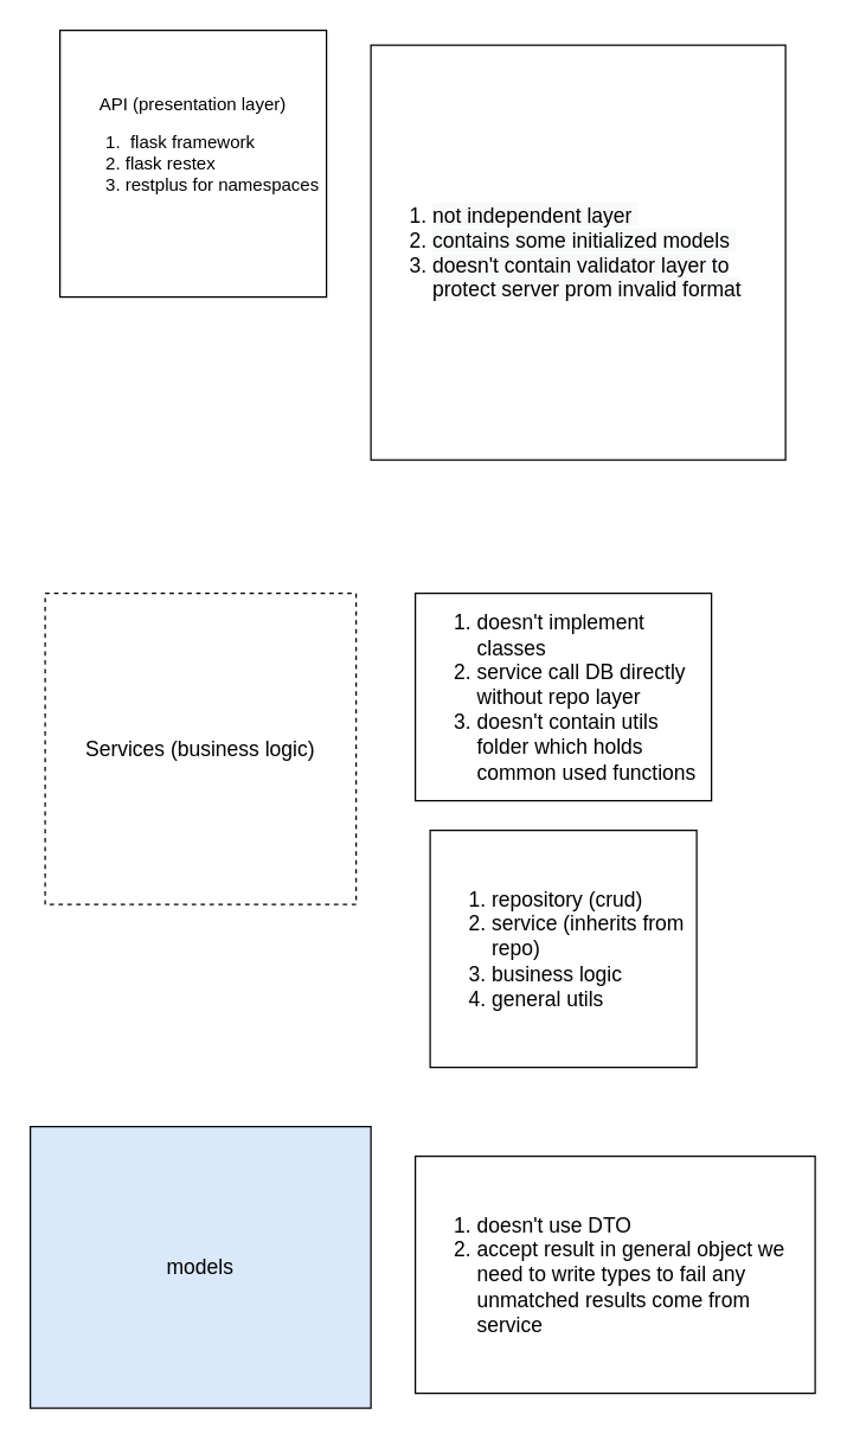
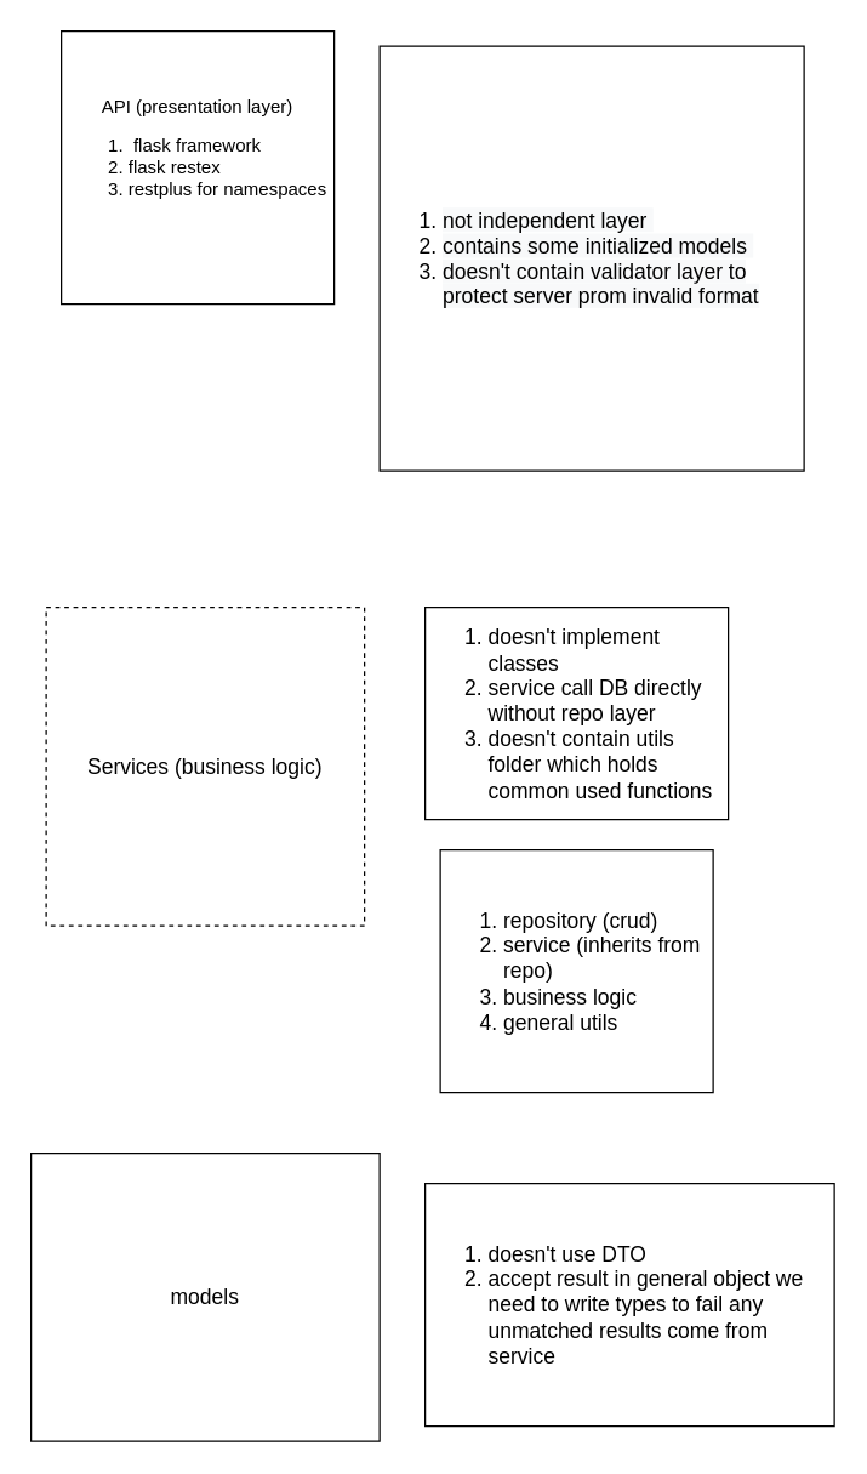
  <mxCell id="0" />
  <mxCell id="1" parent="0" />
  <mxCell id="2" value="API (presentation layer)&lt;br&gt;&lt;ol&gt;&lt;li style=&quot;text-align: left;&quot;&gt;&amp;nbsp;flask framework&lt;/li&gt;&lt;li style=&quot;text-align: left;&quot;&gt;flask restex&lt;/li&gt;&lt;li style=&quot;text-align: left;&quot;&gt;restplus for namespaces&lt;/li&gt;&lt;/ol&gt;&lt;div style=&quot;text-align: left;&quot;&gt;&lt;br&gt;&lt;/div&gt;" style="whiteSpace=wrap;html=1;aspect=fixed;" vertex="1" parent="1"><mxGeometry x="40" y="20" width="180" height="180" as="geometry" /></mxCell>
  <mxCell id="3" value="&lt;ol&gt;&lt;li&gt;&lt;span style=&quot;color: rgb(0, 0, 0); font-family: Helvetica; font-size: 14px; font-style: normal; font-variant-ligatures: normal; font-variant-caps: normal; font-weight: 400; letter-spacing: normal; orphans: 2; text-indent: 0px; text-transform: none; widows: 2; word-spacing: 0px; -webkit-text-stroke-width: 0px; background-color: rgb(248, 249, 250); text-decoration-thickness: initial; text-decoration-style: initial; text-decoration-color: initial; float: none; display: inline !important;&quot;&gt;not independent layer&amp;nbsp;&lt;/span&gt;&lt;/li&gt;&lt;li&gt;&lt;span style=&quot;color: rgb(0, 0, 0); font-family: Helvetica; font-size: 14px; font-style: normal; font-variant-ligatures: normal; font-variant-caps: normal; font-weight: 400; letter-spacing: normal; orphans: 2; text-indent: 0px; text-transform: none; widows: 2; word-spacing: 0px; -webkit-text-stroke-width: 0px; background-color: rgb(248, 249, 250); text-decoration-thickness: initial; text-decoration-style: initial; text-decoration-color: initial; float: none; display: inline !important;&quot;&gt;contains some initialized models&amp;nbsp;&lt;/span&gt;&lt;/li&gt;&lt;li&gt;&lt;span style=&quot;color: rgb(0, 0, 0); font-family: Helvetica; font-size: 14px; font-style: normal; font-variant-ligatures: normal; font-variant-caps: normal; font-weight: 400; letter-spacing: normal; orphans: 2; text-indent: 0px; text-transform: none; widows: 2; word-spacing: 0px; -webkit-text-stroke-width: 0px; background-color: rgb(248, 249, 250); text-decoration-thickness: initial; text-decoration-style: initial; text-decoration-color: initial; float: none; display: inline !important;&quot;&gt;doesn't contain validator layer to protect server prom invalid format&lt;/span&gt;&lt;/li&gt;&lt;/ol&gt;" style="whiteSpace=wrap;html=1;aspect=fixed;fontSize=14;align=left;" vertex="1" parent="1"><mxGeometry x="250" y="30" width="280" height="280" as="geometry" /></mxCell>
  <mxCell id="4" value="Services (business logic)" style="rounded=0;whiteSpace=wrap;html=1;fontSize=14;dashed=1;" vertex="1" parent="1"><mxGeometry x="30" y="400" width="210" height="210" as="geometry" /></mxCell>
  <mxCell id="5" value="&lt;ol&gt;&lt;li&gt;repository (crud)&lt;/li&gt;&lt;li&gt;service (inherits from repo)&lt;/li&gt;&lt;li&gt;business logic&lt;/li&gt;&lt;li&gt;general utils&lt;/li&gt;&lt;/ol&gt;" style="rounded=0;whiteSpace=wrap;html=1;fontSize=14;align=left;" vertex="1" parent="1"><mxGeometry x="290" y="560" width="180" height="160" as="geometry" /></mxCell>
  <mxCell id="6" value="&lt;ol&gt;&lt;li&gt;doesn't implement classes&lt;/li&gt;&lt;li&gt;service call DB directly without repo layer&lt;/li&gt;&lt;li&gt;doesn't contain utils folder which holds common used functions&lt;/li&gt;&lt;/ol&gt;" style="rounded=0;whiteSpace=wrap;html=1;fontSize=14;align=left;" vertex="1" parent="1"><mxGeometry x="280" y="400" width="200" height="140" as="geometry" /></mxCell>
- <mxCell id="7" value="models" style="rounded=0;whiteSpace=wrap;html=1;fontSize=14;fillColor=#dae8fc;" vertex="1" parent="1"><mxGeometry x="20" y="760" width="230" height="190" as="geometry" /></mxCell>
+ <mxCell id="7" value="models" style="rounded=0;whiteSpace=wrap;html=1;fontSize=14;" vertex="1" parent="1"><mxGeometry x="20" y="760" width="230" height="190" as="geometry" /></mxCell>
  <mxCell id="8" value="&lt;ol&gt;&lt;li&gt;doesn't use DTO&amp;nbsp;&lt;/li&gt;&lt;li&gt;accept result in general object we need to write types to fail any unmatched results come from service&lt;/li&gt;&lt;/ol&gt;" style="rounded=0;whiteSpace=wrap;html=1;fontSize=14;align=left;" vertex="1" parent="1"><mxGeometry x="280" y="780" width="270" height="160" as="geometry" /></mxCell>
